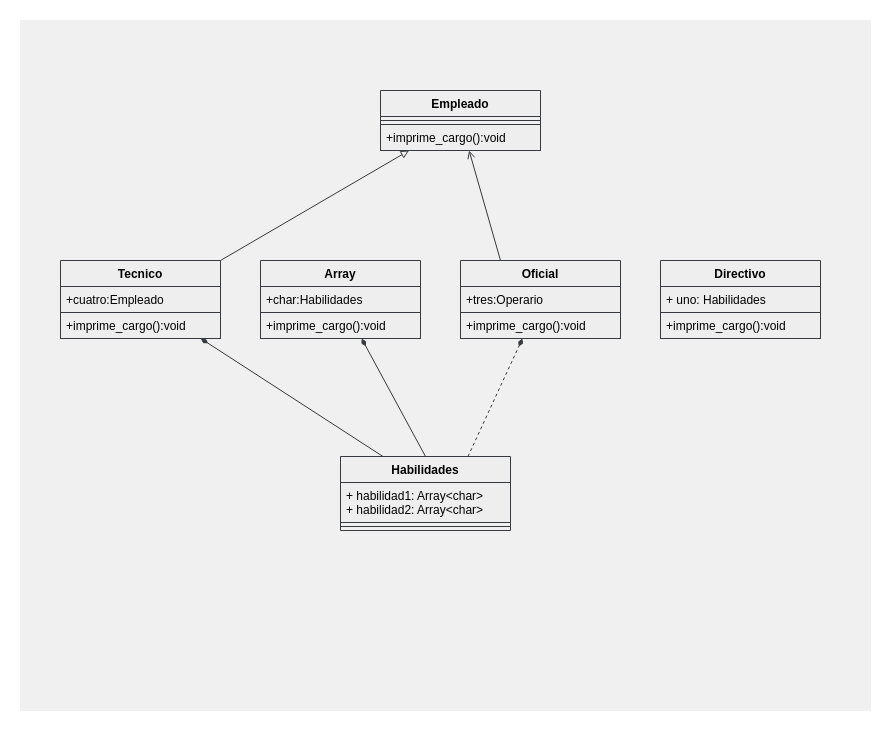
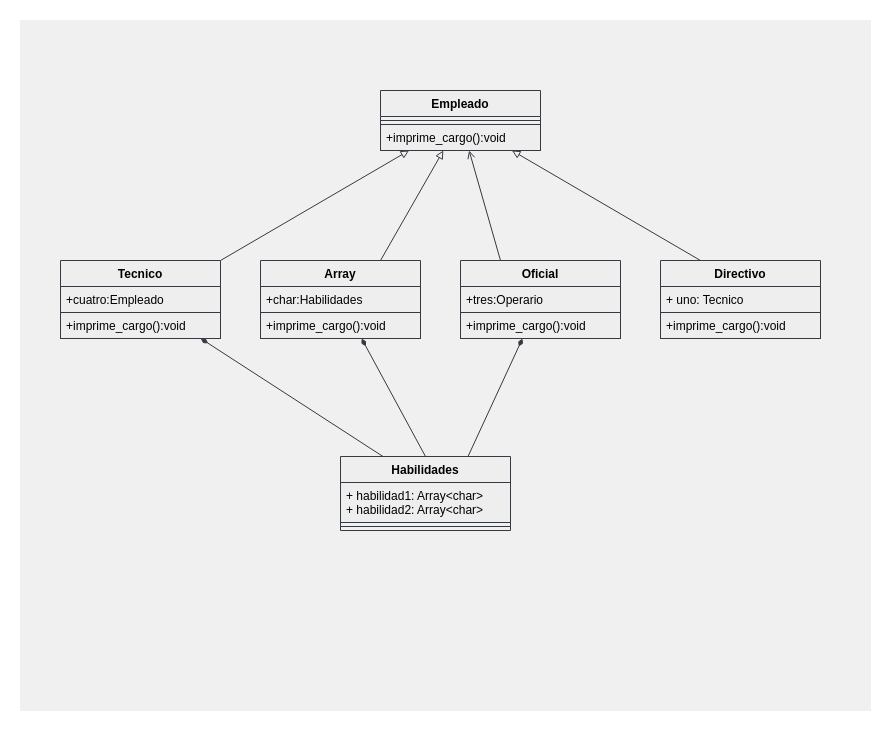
  <mxCell id="0" />
  <mxCell id="1" parent="0" />
  <mxCell id="2" value="" style="rounded=0;whiteSpace=wrap;html=1;strokeColor=#F0F0F0;fillColor=#F0F0F0;movable=0;resizable=0;rotatable=0;deletable=0;editable=0;connectable=0;" vertex="1" parent="1"><mxGeometry y="20" width="850" height="690" as="geometry" x="20" /></mxCell>
  <mxCell id="3" style="html=1;exitX=0.25;exitY=0;exitDx=0;exitDy=0;endArrow=diamondThin;endFill=1;swimlaneLine=1;fontColor=#000000;labelBackgroundColor=none;fillColor=#eeeeee;strokeColor=#36393d;" edge="1" parent="1" source="6" target="25"><mxGeometry relative="1" as="geometry" /></mxCell>
  <mxCell id="4" style="html=1;exitX=0.5;exitY=0;exitDx=0;exitDy=0;endArrow=diamondThin;endFill=1;swimlaneLine=1;fontColor=#000000;labelBackgroundColor=none;fillColor=#eeeeee;strokeColor=#36393d;" edge="1" parent="1" source="6" target="13"><mxGeometry relative="1" as="geometry"><mxPoint x="420" y="390" as="targetPoint" /></mxGeometry></mxCell>
- <mxCell id="5" style="html=1;exitX=0.75;exitY=0;exitDx=0;exitDy=0;endArrow=diamondThin;endFill=1;swimlaneLine=1;fontColor=#000000;labelBackgroundColor=none;fillColor=#eeeeee;strokeColor=#36393d;dashed=1;" edge="1" parent="1" source="6" target="21"><mxGeometry relative="1" as="geometry"><mxPoint x="550" y="380" as="targetPoint" /></mxGeometry></mxCell>
+ <mxCell id="5" style="html=1;exitX=0.75;exitY=0;exitDx=0;exitDy=0;endArrow=diamondThin;endFill=1;swimlaneLine=1;fontColor=#000000;labelBackgroundColor=none;fillColor=#eeeeee;strokeColor=#36393d;" edge="1" parent="1" source="6" target="21"><mxGeometry relative="1" as="geometry"><mxPoint x="550" y="380" as="targetPoint" /></mxGeometry></mxCell>
  <mxCell id="6" value="Habilidades" style="swimlane;fontStyle=1;align=center;verticalAlign=top;childLayout=stackLayout;horizontal=1;startSize=26;horizontalStack=0;resizeParent=1;resizeParentMax=0;resizeLast=0;collapsible=1;marginBottom=0;swimlaneLine=1;labelBackgroundColor=none;fillColor=#eeeeee;strokeColor=#36393d;fontColor=#000000;" vertex="1" parent="1"><mxGeometry x="340" y="456" width="170" height="74" as="geometry" /></mxCell>
  <mxCell id="7" value="+ habilidad1: Array&lt;char&gt;&#10;+ habilidad2: Array&lt;char&gt;&#10;" style="text;align=left;verticalAlign=top;spacingLeft=4;spacingRight=4;overflow=hidden;rotatable=0;points=[[0,0.5],[1,0.5]];portConstraint=eastwest;swimlaneLine=1;labelBackgroundColor=none;fillColor=#eeeeee;strokeColor=#36393d;fontColor=#000000;" vertex="1" parent="6"><mxGeometry y="26" width="170" height="40" as="geometry" /></mxCell>
  <mxCell id="8" value="" style="line;strokeWidth=1;align=left;verticalAlign=middle;spacingTop=-1;spacingLeft=3;spacingRight=3;rotatable=0;labelPosition=right;points=[];portConstraint=eastwest;swimlaneLine=1;labelBackgroundColor=none;fillColor=#eeeeee;strokeColor=#36393d;fontColor=#000000;" vertex="1" parent="6"><mxGeometry y="66" width="170" height="8" as="geometry" /></mxCell>
  <mxCell id="9" value="Empleado" style="swimlane;fontStyle=1;align=center;verticalAlign=top;childLayout=stackLayout;horizontal=1;startSize=26;horizontalStack=0;resizeParent=1;resizeParentMax=0;resizeLast=0;collapsible=1;marginBottom=0;swimlaneLine=1;labelBackgroundColor=none;fillColor=#eeeeee;strokeColor=#36393d;fontColor=#000000;" vertex="1" parent="1"><mxGeometry x="380" y="90" width="160" height="60" as="geometry" /></mxCell>
  <mxCell id="10" value="" style="line;strokeWidth=1;align=left;verticalAlign=middle;spacingTop=-1;spacingLeft=3;spacingRight=3;rotatable=0;labelPosition=right;points=[];portConstraint=eastwest;swimlaneLine=1;labelBackgroundColor=none;fillColor=#eeeeee;strokeColor=#36393d;fontColor=#000000;" vertex="1" parent="9"><mxGeometry y="26" width="160" height="8" as="geometry" /></mxCell>
  <mxCell id="11" value="+imprime_cargo():void &#10;" style="text;align=left;verticalAlign=top;spacingLeft=4;spacingRight=4;overflow=hidden;rotatable=0;points=[[0,0.5],[1,0.5]];portConstraint=eastwest;swimlaneLine=1;labelBackgroundColor=none;fillColor=#eeeeee;strokeColor=#36393d;fontColor=#000000;" vertex="1" parent="9"><mxGeometry y="34" width="160" height="26" as="geometry" /></mxCell>
+ <mxCell id="12" style="edgeStyle=none;html=1;exitX=0.75;exitY=0;exitDx=0;exitDy=0;endArrow=block;endFill=0;swimlaneLine=1;fontColor=#000000;labelBackgroundColor=none;fillColor=#eeeeee;strokeColor=#36393d;" edge="1" parent="1" source="13" target="9"><mxGeometry relative="1" as="geometry" /></mxCell>
  <mxCell id="13" value="Array" style="swimlane;fontStyle=1;align=center;verticalAlign=top;childLayout=stackLayout;horizontal=1;startSize=26;horizontalStack=0;resizeParent=1;resizeParentMax=0;resizeLast=0;collapsible=1;marginBottom=0;swimlaneLine=1;labelBackgroundColor=none;fillColor=#eeeeee;strokeColor=#36393d;fontColor=#000000;" vertex="1" parent="1"><mxGeometry x="260" y="260" width="160" height="78" as="geometry"><mxRectangle x="240" y="280" width="90" height="30" as="alternateBounds" /></mxGeometry></mxCell>
  <mxCell id="14" value="+char:Habilidades " style="text;align=left;verticalAlign=top;spacingLeft=4;spacingRight=4;overflow=hidden;rotatable=0;points=[[0,0.5],[1,0.5]];portConstraint=eastwest;swimlaneLine=1;labelBackgroundColor=none;fillColor=#eeeeee;strokeColor=#36393d;fontColor=#000000;" vertex="1" parent="13"><mxGeometry y="26" width="160" height="26" as="geometry" /></mxCell>
  <mxCell id="15" value="+imprime_cargo():void " style="text;align=left;verticalAlign=top;spacingLeft=4;spacingRight=4;overflow=hidden;rotatable=0;points=[[0,0.5],[1,0.5]];portConstraint=eastwest;swimlaneLine=1;labelBackgroundColor=none;fillColor=#eeeeee;strokeColor=#36393d;fontColor=#000000;" vertex="1" parent="13"><mxGeometry y="52" width="160" height="26" as="geometry" /></mxCell>
+ <mxCell id="16" style="edgeStyle=none;html=1;exitX=0.25;exitY=0;exitDx=0;exitDy=0;endArrow=block;endFill=0;swimlaneLine=1;fontColor=#000000;labelBackgroundColor=none;fillColor=#eeeeee;strokeColor=#36393d;" edge="1" parent="1" source="17" target="9"><mxGeometry relative="1" as="geometry" /></mxCell>
  <mxCell id="17" value="Directivo" style="swimlane;fontStyle=1;align=center;verticalAlign=top;childLayout=stackLayout;horizontal=1;startSize=26;horizontalStack=0;resizeParent=1;resizeParentMax=0;resizeLast=0;collapsible=1;marginBottom=0;swimlaneLine=1;labelBackgroundColor=none;fillColor=#eeeeee;strokeColor=#36393d;fontColor=#000000;" vertex="1" parent="1"><mxGeometry x="660" y="260" width="160" height="78" as="geometry" /></mxCell>
- <mxCell id="18" value="+ uno: Habilidades" style="text;align=left;verticalAlign=top;spacingLeft=4;spacingRight=4;overflow=hidden;rotatable=0;points=[[0,0.5],[1,0.5]];portConstraint=eastwest;swimlaneLine=1;labelBackgroundColor=none;fillColor=#eeeeee;strokeColor=#36393d;fontColor=#000000;" vertex="1" parent="17"><mxGeometry y="26" width="160" height="26" as="geometry" /></mxCell>
+ <mxCell id="18" value="+ uno: Tecnico" style="text;align=left;verticalAlign=top;spacingLeft=4;spacingRight=4;overflow=hidden;rotatable=0;points=[[0,0.5],[1,0.5]];portConstraint=eastwest;swimlaneLine=1;labelBackgroundColor=none;fillColor=#eeeeee;strokeColor=#36393d;fontColor=#000000;" vertex="1" parent="17"><mxGeometry y="26" width="160" height="26" as="geometry" /></mxCell>
  <mxCell id="19" value="+imprime_cargo():void " style="text;align=left;verticalAlign=top;spacingLeft=4;spacingRight=4;overflow=hidden;rotatable=0;points=[[0,0.5],[1,0.5]];portConstraint=eastwest;swimlaneLine=1;labelBackgroundColor=none;fillColor=#eeeeee;strokeColor=#36393d;fontColor=#000000;" vertex="1" parent="17"><mxGeometry y="52" width="160" height="26" as="geometry" /></mxCell>
  <mxCell id="20" style="edgeStyle=none;html=1;exitX=0.25;exitY=0;exitDx=0;exitDy=0;endArrow=open;endFill=0;swimlaneLine=1;fontColor=#000000;labelBackgroundColor=none;fillColor=#eeeeee;strokeColor=#36393d;" edge="1" parent="1" source="21" target="9"><mxGeometry relative="1" as="geometry" /></mxCell>
  <mxCell id="21" value="Oficial" style="swimlane;fontStyle=1;align=center;verticalAlign=top;childLayout=stackLayout;horizontal=1;startSize=26;horizontalStack=0;resizeParent=1;resizeParentMax=0;resizeLast=0;collapsible=1;marginBottom=0;swimlaneLine=1;labelBackgroundColor=none;fillColor=#eeeeee;strokeColor=#36393d;fontColor=#000000;" vertex="1" parent="1"><mxGeometry x="460" y="260" width="160" height="78" as="geometry" /></mxCell>
  <mxCell id="22" value="+tres:Operario " style="text;align=left;verticalAlign=top;spacingLeft=4;spacingRight=4;overflow=hidden;rotatable=0;points=[[0,0.5],[1,0.5]];portConstraint=eastwest;swimlaneLine=1;labelBackgroundColor=none;fillColor=#eeeeee;strokeColor=#36393d;fontColor=#000000;" vertex="1" parent="21"><mxGeometry y="26" width="160" height="26" as="geometry" /></mxCell>
  <mxCell id="23" value="+imprime_cargo():void " style="text;align=left;verticalAlign=top;spacingLeft=4;spacingRight=4;overflow=hidden;rotatable=0;points=[[0,0.5],[1,0.5]];portConstraint=eastwest;swimlaneLine=1;labelBackgroundColor=none;fillColor=#eeeeee;strokeColor=#36393d;fontColor=#000000;" vertex="1" parent="21"><mxGeometry y="52" width="160" height="26" as="geometry" /></mxCell>
  <mxCell id="24" style="edgeStyle=none;html=1;exitX=1;exitY=0;exitDx=0;exitDy=0;endArrow=block;endFill=0;swimlaneLine=1;fontColor=#000000;labelBackgroundColor=none;fillColor=#eeeeee;strokeColor=#36393d;" edge="1" parent="1" source="25" target="9"><mxGeometry relative="1" as="geometry"><mxPoint x="350" y="170" as="targetPoint" /></mxGeometry></mxCell>
  <mxCell id="25" value="Tecnico" style="swimlane;fontStyle=1;align=center;verticalAlign=top;childLayout=stackLayout;horizontal=1;startSize=26;horizontalStack=0;resizeParent=1;resizeParentMax=0;resizeLast=0;collapsible=1;marginBottom=0;swimlaneLine=1;labelBackgroundColor=none;fillColor=#eeeeee;strokeColor=#36393d;fontColor=#000000;" vertex="1" parent="1"><mxGeometry x="60" y="260" width="160" height="78" as="geometry" /></mxCell>
  <mxCell id="26" value="+cuatro:Empleado " style="text;align=left;verticalAlign=top;spacingLeft=4;spacingRight=4;overflow=hidden;rotatable=0;points=[[0,0.5],[1,0.5]];portConstraint=eastwest;swimlaneLine=1;labelBackgroundColor=none;fillColor=#eeeeee;strokeColor=#36393d;fontColor=#000000;" vertex="1" parent="25"><mxGeometry y="26" width="160" height="26" as="geometry" /></mxCell>
  <mxCell id="27" value="+imprime_cargo():void " style="text;align=left;verticalAlign=top;spacingLeft=4;spacingRight=4;overflow=hidden;rotatable=0;points=[[0,0.5],[1,0.5]];portConstraint=eastwest;swimlaneLine=1;labelBackgroundColor=none;fillColor=#eeeeee;strokeColor=#36393d;fontColor=#000000;" vertex="1" parent="25"><mxGeometry y="52" width="160" height="26" as="geometry" /></mxCell>
